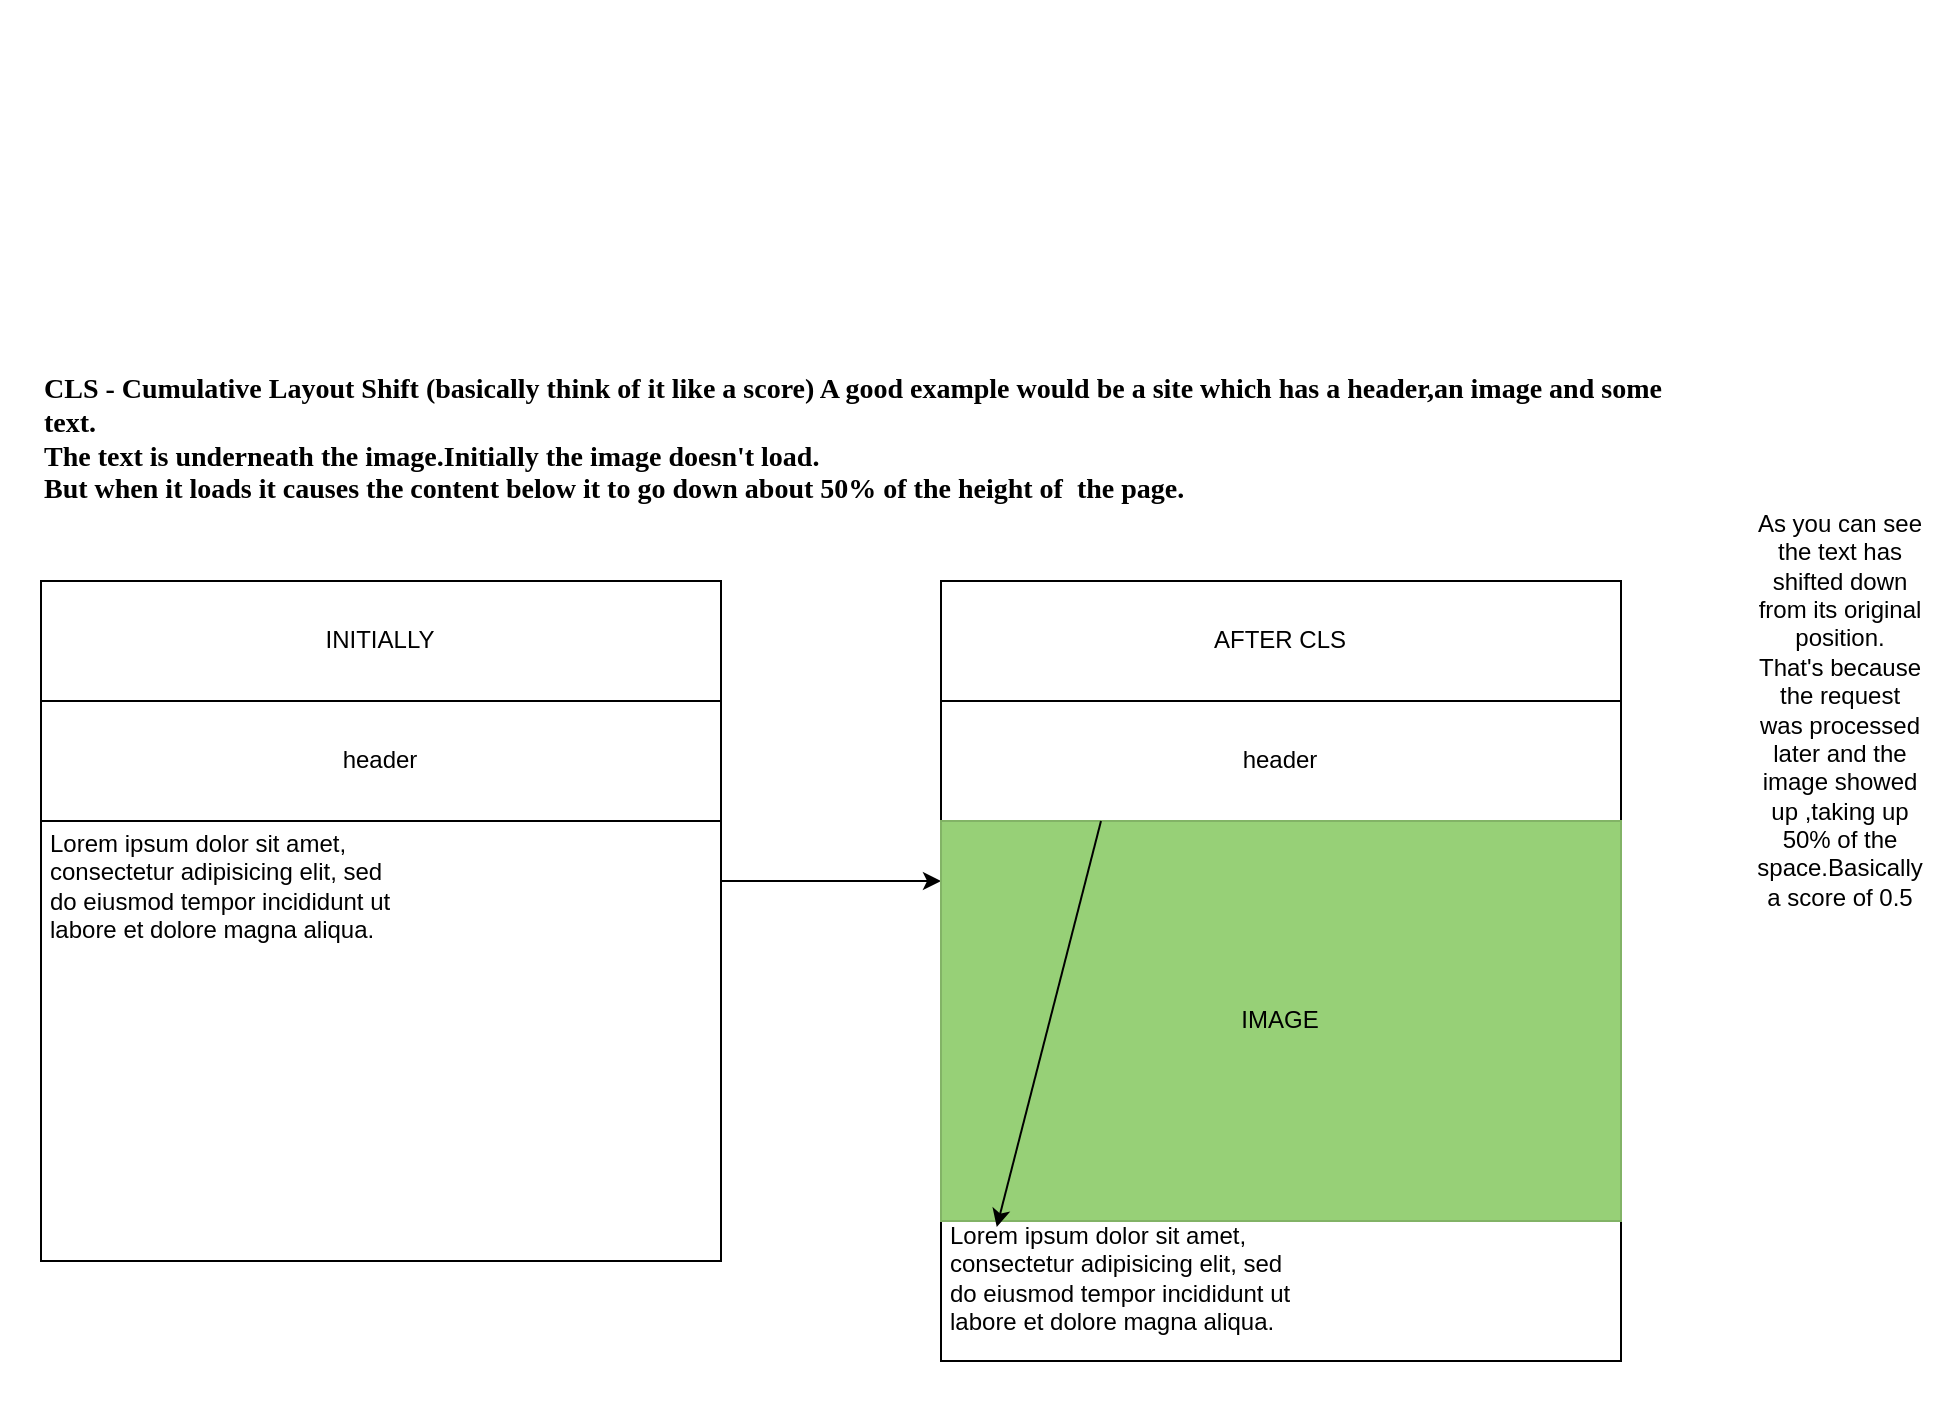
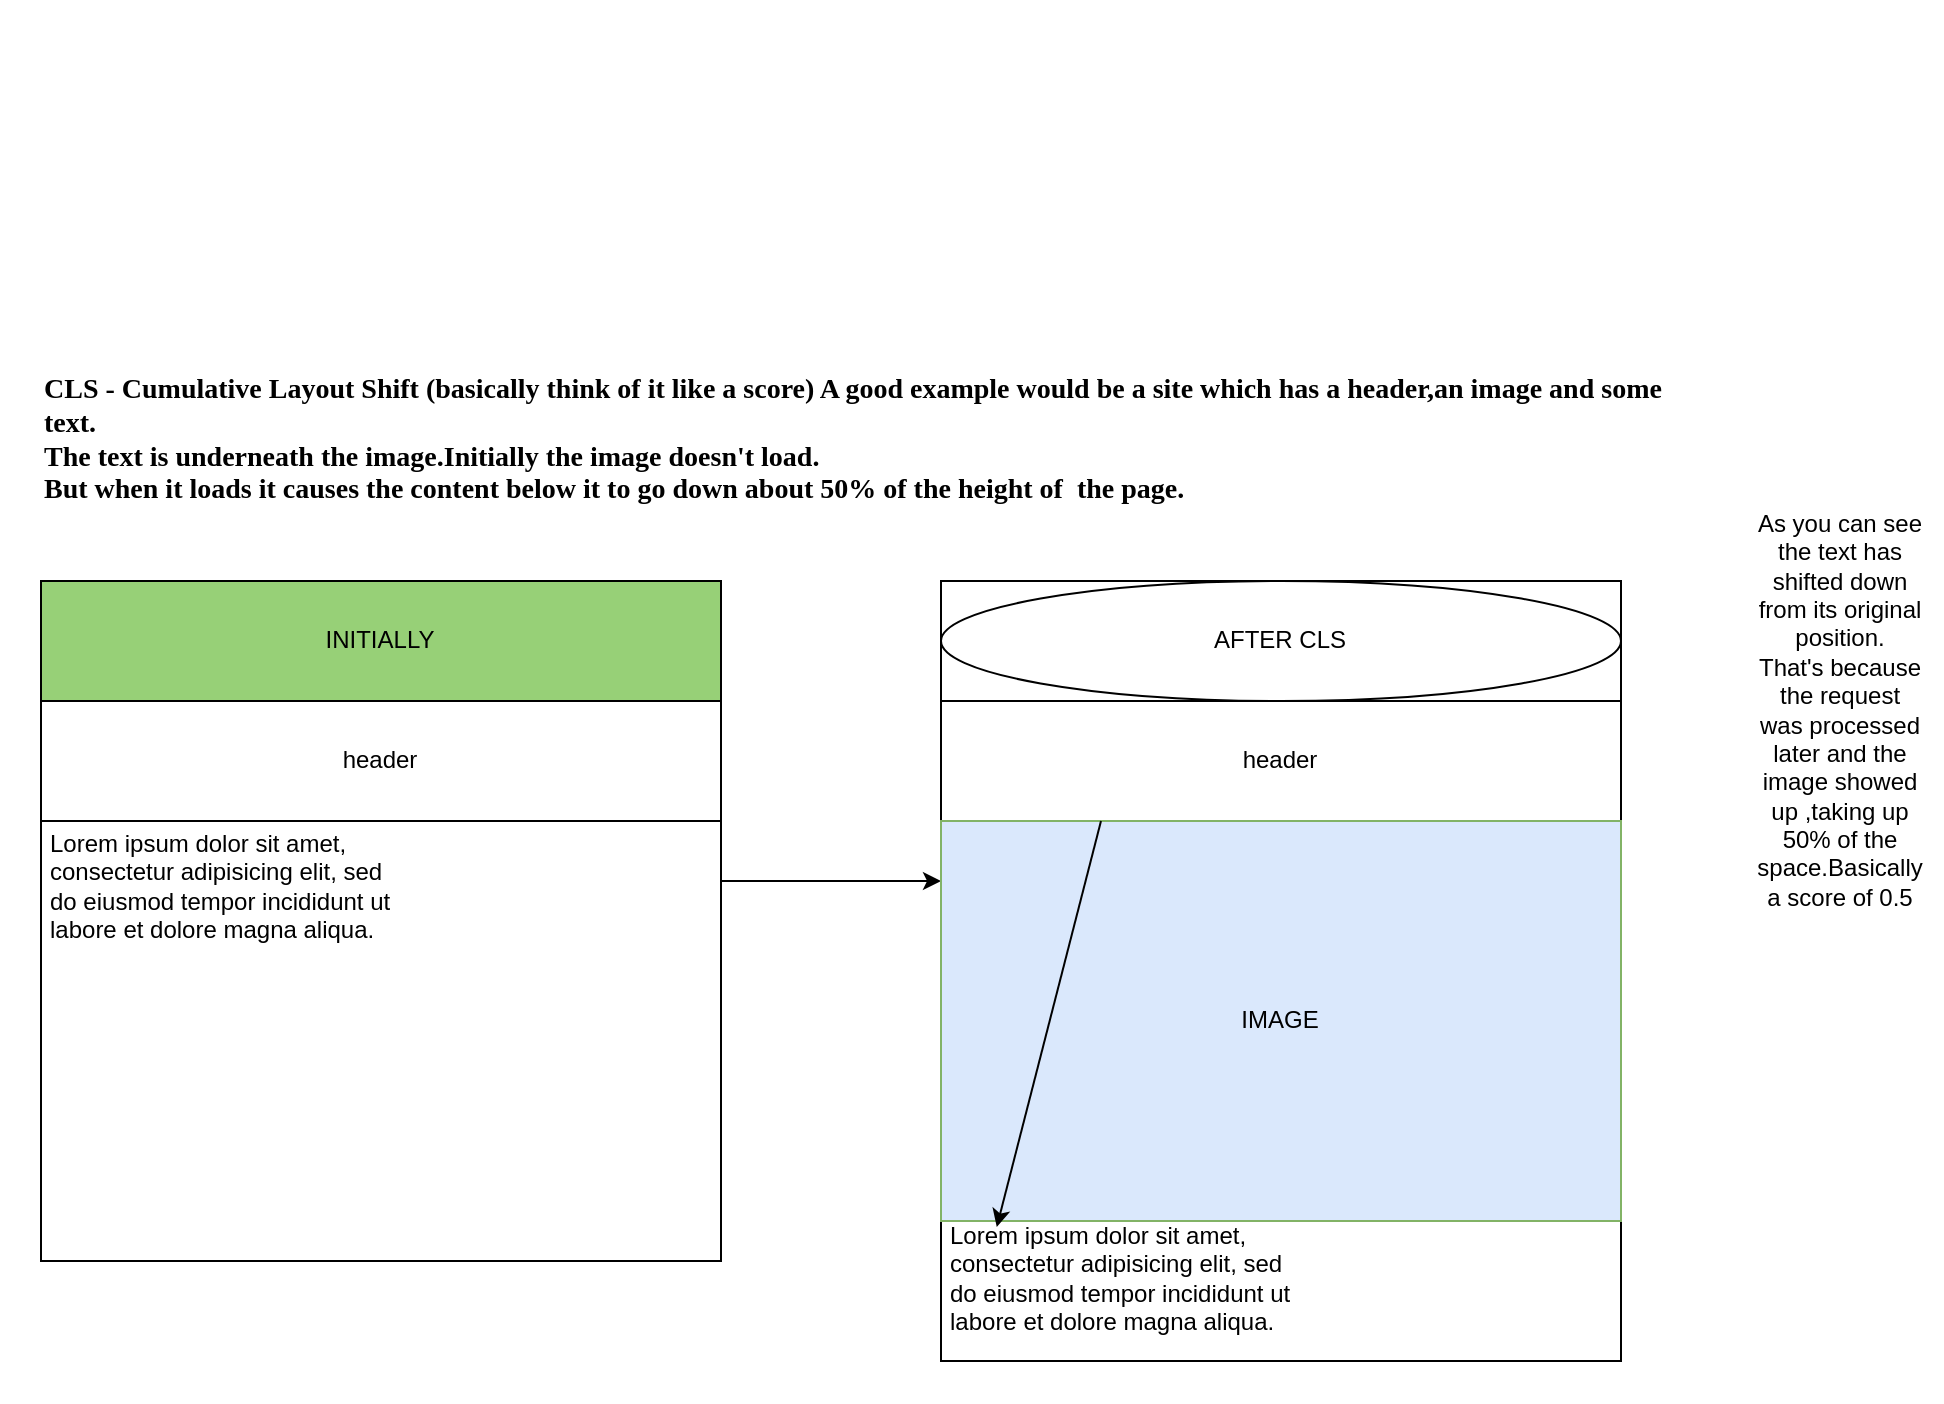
  <mxCell id="0" />
  <mxCell id="1" parent="0" />
  <mxCell id="2" value="&lt;div align=&quot;left&quot;&gt;&lt;font face=&quot;Georgia&quot;&gt;&lt;b&gt;&lt;font style=&quot;font-size: 14px;&quot;&gt;CLS - Cumulative Layout Shift (basically think of it like a score) A good example would be a site which has a header,an image and some text.&lt;/font&gt;&lt;/b&gt;&lt;br&gt;&lt;b&gt;&lt;font style=&quot;font-size: 14px;&quot;&gt;The text is underneath the image.Initially the image doesn't load.&lt;/font&gt;&lt;/b&gt;&lt;br&gt;&lt;b&gt;&lt;font style=&quot;font-size: 14px;&quot;&gt;But when it loads it causes the content below it to go down about 50% of the height of&amp;nbsp; the page.&lt;/font&gt;&lt;/b&gt;&lt;/font&gt;&lt;/div&gt;" style="text;html=1;strokeColor=none;fillColor=none;align=left;verticalAlign=middle;whiteSpace=wrap;rounded=0;" vertex="1" parent="1"><mxGeometry x="20" y="20" width="830" height="400" as="geometry" /></mxCell>
  <mxCell id="3" value="" style="rounded=0;whiteSpace=wrap;html=1;" vertex="1" parent="1"><mxGeometry x="20" y="290" width="340" height="340" as="geometry" /></mxCell>
  <mxCell id="4" value="" style="endArrow=classic;html=1;rounded=0;" edge="1" parent="1"><mxGeometry width="50" height="50" relative="1" as="geometry"><mxPoint x="360" y="440" as="sourcePoint" /><mxPoint x="470" y="440" as="targetPoint" /></mxGeometry></mxCell>
  <mxCell id="5" value="" style="rounded=0;whiteSpace=wrap;html=1;" vertex="1" parent="1"><mxGeometry x="470" y="290" width="340" height="390" as="geometry" /></mxCell>
- <mxCell id="6" value="INITIALLY" style="rounded=0;whiteSpace=wrap;html=1;" vertex="1" parent="1"><mxGeometry x="20" y="290" width="340" height="60" as="geometry" /></mxCell>
- <mxCell id="7" value="AFTER CLS" style="rounded=0;whiteSpace=wrap;html=1;" vertex="1" parent="1"><mxGeometry x="470" y="290" width="340" height="60" as="geometry" /></mxCell>
+ <mxCell id="6" value="INITIALLY" style="rounded=0;whiteSpace=wrap;html=1;fillColor=#97d077;" vertex="1" parent="1"><mxGeometry x="20" y="290" width="340" height="60" as="geometry" /></mxCell>
+ <mxCell id="7" value="AFTER CLS" style="ellipse;whiteSpace=wrap;html=1;" vertex="1" parent="1"><mxGeometry x="470" y="290" width="340" height="60" as="geometry" /></mxCell>
  <mxCell id="8" value="&lt;h1&gt;&lt;br&gt;&lt;/h1&gt;&lt;p&gt;Lorem ipsum dolor sit amet, consectetur adipisicing elit, sed do eiusmod tempor incididunt ut labore et dolore magna aliqua.&lt;/p&gt;" style="text;html=1;strokeColor=none;fillColor=none;spacing=5;spacingTop=-20;whiteSpace=wrap;overflow=hidden;rounded=0;" vertex="1" parent="1"><mxGeometry x="20" y="364" width="190" height="120" as="geometry" /></mxCell>
  <mxCell id="9" value="header" style="rounded=0;whiteSpace=wrap;html=1;" vertex="1" parent="1"><mxGeometry x="20" y="350" width="340" height="60" as="geometry" /></mxCell>
  <mxCell id="10" value="header" style="rounded=0;whiteSpace=wrap;html=1;" vertex="1" parent="1"><mxGeometry x="470" y="350" width="340" height="60" as="geometry" /></mxCell>
  <mxCell id="11" value="&lt;h1&gt;&lt;br&gt;&lt;/h1&gt;&lt;p&gt;Lorem ipsum dolor sit amet, consectetur adipisicing elit, sed do eiusmod tempor incididunt ut labore et dolore magna aliqua.&lt;/p&gt;" style="text;html=1;strokeColor=none;fillColor=none;spacing=5;spacingTop=-20;whiteSpace=wrap;overflow=hidden;rounded=0;" vertex="1" parent="1"><mxGeometry x="470" y="560" width="190" height="120" as="geometry" /></mxCell>
- <mxCell id="12" value="IMAGE" style="rounded=0;whiteSpace=wrap;html=1;fillColor=#97D077;strokeColor=#82b366;" vertex="1" parent="1"><mxGeometry x="470" y="410" width="340" height="200" as="geometry" /></mxCell>
+ <mxCell id="12" value="IMAGE" style="rounded=0;whiteSpace=wrap;html=1;fillColor=#dae8fc;strokeColor=#82b366;" vertex="1" parent="1"><mxGeometry x="470" y="410" width="340" height="200" as="geometry" /></mxCell>
  <mxCell id="13" value="" style="endArrow=classic;html=1;rounded=0;entryX=0.082;entryY=1.015;entryDx=0;entryDy=0;entryPerimeter=0;" edge="1" parent="1" target="12"><mxGeometry width="50" height="50" relative="1" as="geometry"><mxPoint x="550" y="410" as="sourcePoint" /><mxPoint x="510" y="580" as="targetPoint" /></mxGeometry></mxCell>
  <mxCell id="14" value="&lt;div&gt;As you can see the text has shifted down from its original position.&lt;/div&gt;&lt;div&gt;That's because the request was processed later and the image showed up ,taking up 50% of the space.Basically a score of 0.5&lt;br&gt;&lt;/div&gt;" style="text;html=1;strokeColor=none;fillColor=none;align=center;verticalAlign=middle;whiteSpace=wrap;rounded=0;" vertex="1" parent="1"><mxGeometry x="890" y="340" width="60" height="30" as="geometry" /></mxCell>
